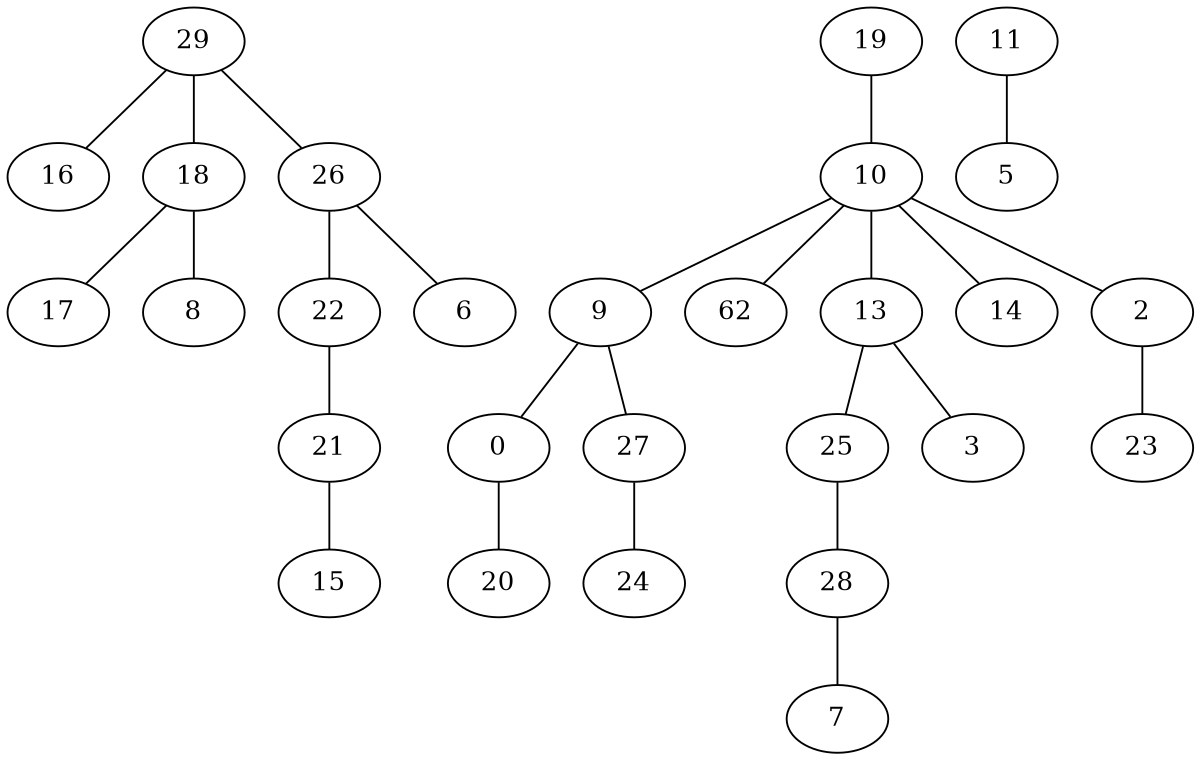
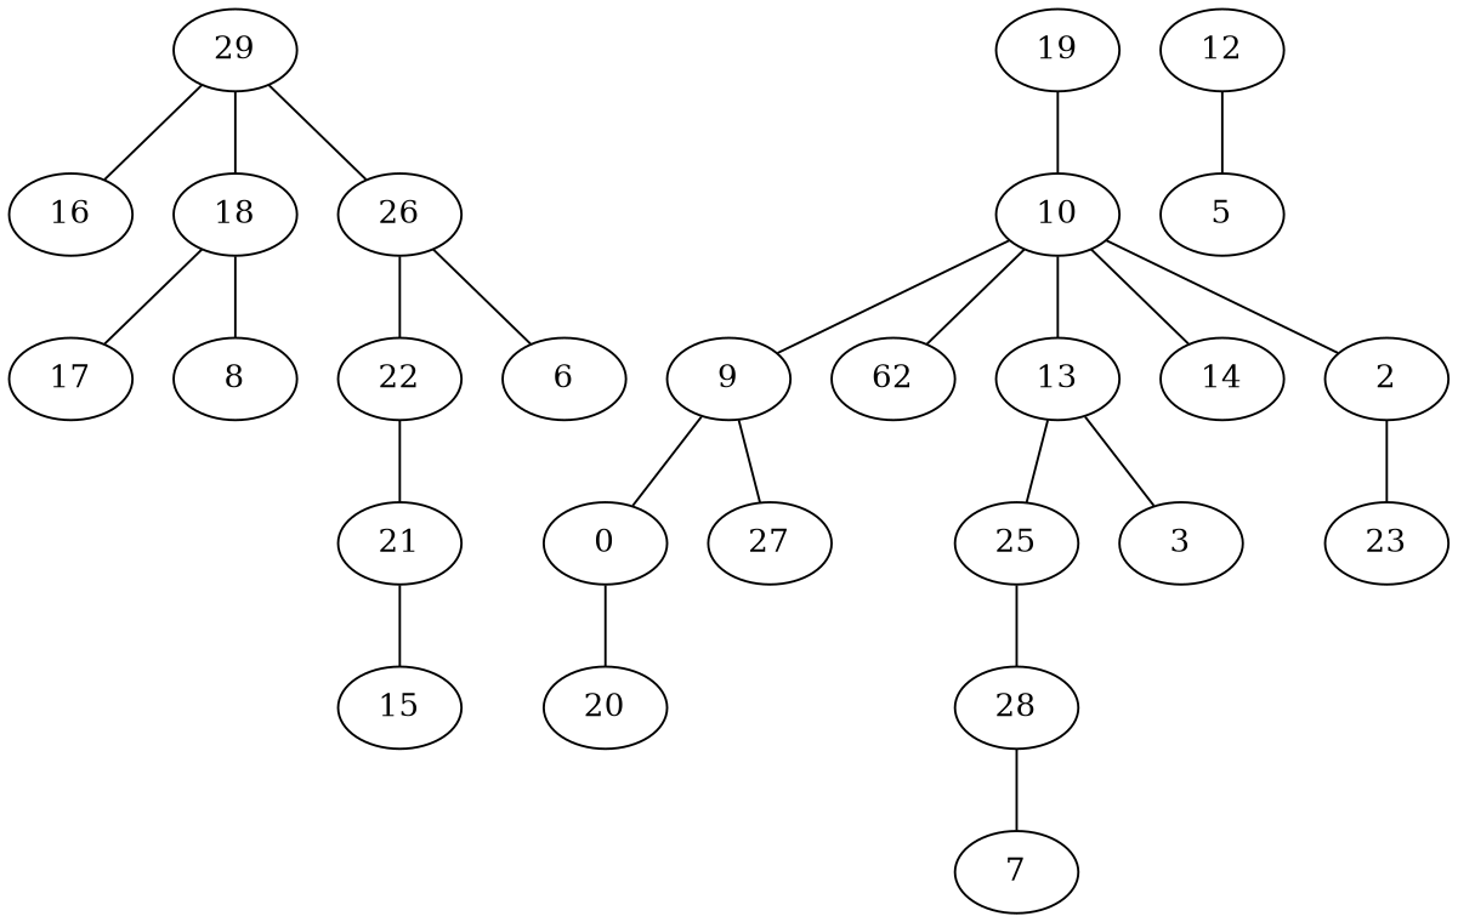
  graph {
    29
    16
    18
    26
    17
    8
    22
    6
    21
    15
    19
    10
    9
    n14 [label=62]
    13
    14
    2
    0
    27
    25
    3
    23
    20
-   24
    28
    7
-   11
+   11 [label=12]
    5
    29 -- 16
    29 -- 18
    29 -- 26
    18 -- 17
    18 -- 8
    26 -- 22
    26 -- 6
    22 -- 21
    21 -- 15
    19 -- 10
    10 -- 9
    10 -- n14
    10 -- 13
    10 -- 14
    10 -- 2
    9 -- 0
    9 -- 27
    13 -- 25
    13 -- 3
    2 -- 23
    0 -- 20
-   27 -- 24
    25 -- 28
    28 -- 7
    11 -- 5
  }
